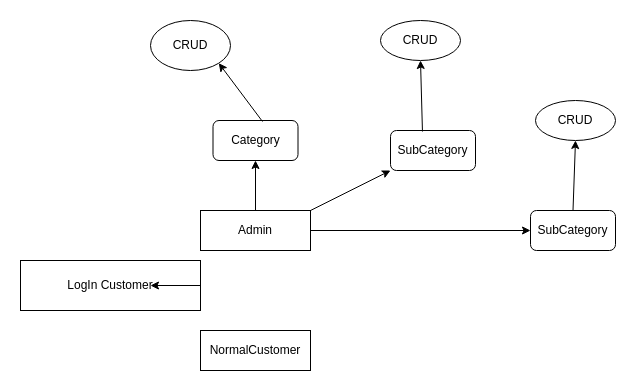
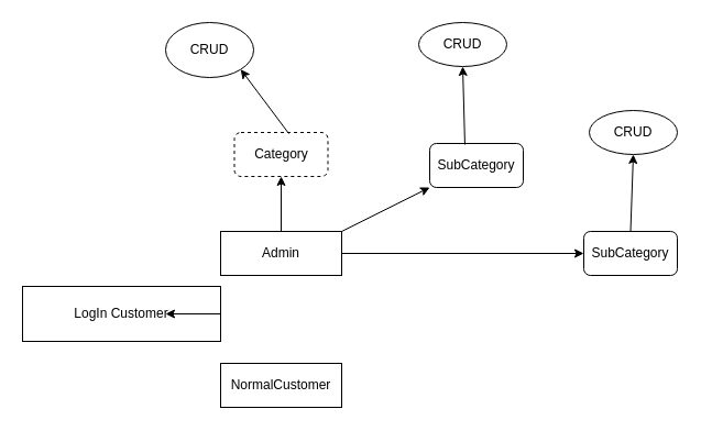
  <mxCell id="0" />
  <mxCell id="1" parent="0" />
  <mxCell id="2" value="NormalCustomer" style="rounded=0;whiteSpace=wrap;html=1;" parent="1" vertex="1"><mxGeometry x="200" y="330" width="110" height="40" as="geometry" /></mxCell>
  <mxCell id="3" value="LogIn Customer" style="rounded=0;whiteSpace=wrap;html=1;" parent="1" vertex="1"><mxGeometry x="20" y="260" width="180" height="50" as="geometry" /></mxCell>
  <mxCell id="4" value="Admin" style="rounded=0;whiteSpace=wrap;html=1;" parent="1" vertex="1"><mxGeometry x="200" y="210" width="110" height="40" as="geometry" /></mxCell>
  <mxCell id="5" value="" style="endArrow=classic;html=1;rounded=0;exitX=1;exitY=0.5;exitDx=0;exitDy=0;" parent="1" source="3" edge="1"><mxGeometry width="50" height="50" relative="1" as="geometry"><mxPoint x="380" y="320" as="sourcePoint" /><mxPoint x="150" y="285" as="targetPoint" /></mxGeometry></mxCell>
  <mxCell id="6" value="" style="endArrow=classic;html=1;rounded=0;entryX=0.5;entryY=1;entryDx=0;entryDy=0;exitX=0.5;exitY=0;exitDx=0;exitDy=0;" edge="1" parent="1" source="4" target="7"><mxGeometry width="50" height="50" relative="1" as="geometry"><mxPoint x="380" y="310" as="sourcePoint" /><mxPoint x="255" y="160" as="targetPoint" /></mxGeometry></mxCell>
- <mxCell id="7" value="Category" style="rounded=1;whiteSpace=wrap;html=1;" vertex="1" parent="1"><mxGeometry x="212.5" y="120" width="85" height="40" as="geometry" /></mxCell>
+ <mxCell id="7" value="Category" style="rounded=1;whiteSpace=wrap;html=1;dashed=1;" vertex="1" parent="1"><mxGeometry x="212.5" y="120" width="85" height="40" as="geometry" /></mxCell>
  <mxCell id="8" value="CRUD" style="ellipse;whiteSpace=wrap;html=1;" vertex="1" parent="1"><mxGeometry x="150" y="20" width="80" height="50" as="geometry" /></mxCell>
  <mxCell id="9" value="" style="endArrow=classic;html=1;rounded=0;exitX=0.582;exitY=0.025;exitDx=0;exitDy=0;exitPerimeter=0;entryX=1;entryY=1;entryDx=0;entryDy=0;" edge="1" parent="1" source="7" target="8"><mxGeometry width="50" height="50" relative="1" as="geometry"><mxPoint x="265" y="220" as="sourcePoint" /><mxPoint x="200" y="60" as="targetPoint" /></mxGeometry></mxCell>
  <mxCell id="10" value="SubCategory" style="rounded=1;whiteSpace=wrap;html=1;" vertex="1" parent="1"><mxGeometry x="390" y="130" width="85" height="40" as="geometry" /></mxCell>
  <mxCell id="11" value="" style="endArrow=classic;html=1;rounded=0;entryX=0;entryY=1;entryDx=0;entryDy=0;" edge="1" parent="1" target="10"><mxGeometry width="50" height="50" relative="1" as="geometry"><mxPoint x="310" y="210" as="sourcePoint" /><mxPoint x="265" y="170" as="targetPoint" /></mxGeometry></mxCell>
  <mxCell id="12" value="CRUD" style="ellipse;whiteSpace=wrap;html=1;" vertex="1" parent="1"><mxGeometry x="380" y="20" width="80" height="40" as="geometry" /></mxCell>
  <mxCell id="13" value="" style="endArrow=classic;html=1;rounded=0;exitX=0.376;exitY=0.025;exitDx=0;exitDy=0;exitPerimeter=0;entryX=0.5;entryY=1;entryDx=0;entryDy=0;" edge="1" parent="1" source="10" target="12"><mxGeometry width="50" height="50" relative="1" as="geometry"><mxPoint x="272" y="131" as="sourcePoint" /><mxPoint x="228" y="73" as="targetPoint" /></mxGeometry></mxCell>
  <mxCell id="14" value="SubCategory" style="rounded=1;whiteSpace=wrap;html=1;" vertex="1" parent="1"><mxGeometry x="530" y="210" width="85" height="40" as="geometry" /></mxCell>
  <mxCell id="15" value="" style="endArrow=classic;html=1;rounded=0;entryX=0;entryY=0.5;entryDx=0;entryDy=0;exitX=1;exitY=0.5;exitDx=0;exitDy=0;" edge="1" parent="1" source="4" target="14"><mxGeometry width="50" height="50" relative="1" as="geometry"><mxPoint x="320" y="220" as="sourcePoint" /><mxPoint x="400" y="180" as="targetPoint" /></mxGeometry></mxCell>
  <mxCell id="16" value="CRUD" style="ellipse;whiteSpace=wrap;html=1;" vertex="1" parent="1"><mxGeometry x="535" y="100" width="80" height="40" as="geometry" /></mxCell>
  <mxCell id="17" value="" style="endArrow=classic;html=1;rounded=0;exitX=0.5;exitY=0;exitDx=0;exitDy=0;entryX=0.5;entryY=1;entryDx=0;entryDy=0;" edge="1" parent="1" source="14" target="16"><mxGeometry width="50" height="50" relative="1" as="geometry"><mxPoint x="432" y="141" as="sourcePoint" /><mxPoint x="430" y="70" as="targetPoint" /></mxGeometry></mxCell>
